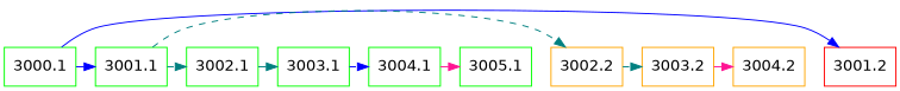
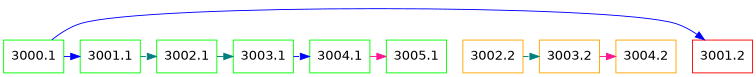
  digraph {
    node [color=Green fontname=Helvetica shape=box]
    edge [color=teal style=solid]
    n1 [label=3000.1]
    n2 [label=3001.1]
    n3 [color=Red label=3001.2]
    n4 [label=3002.1]
    n5 [color=Orange label=3002.2]
    n6 [label=3003.1]
    n7 [color=Orange label=3003.2]
    n8 [label=3004.1]
    n9 [color=Orange label=3004.2]
    n10 [label=3005.1]
    subgraph sub_1 {
      rank=same
      n1
      n2
      n3
      n4
      n5
      n6
      n7
      n8
      n9
      n10
    }
    n1 -> n2 [color=blue weight=100]
    n1 -> n3 [color=blue weight=0]
    n2 -> n4 [style=dashed weight=100]
-   n2 -> n5 [style=dashed weight=0]
    n4 -> n6
    n5 -> n7 [style=dashed]
    n6 -> n8 [color=blue style=dashed]
    n7 -> n9 [color=deeppink]
    n8 -> n10 [color=deeppink]
  }
